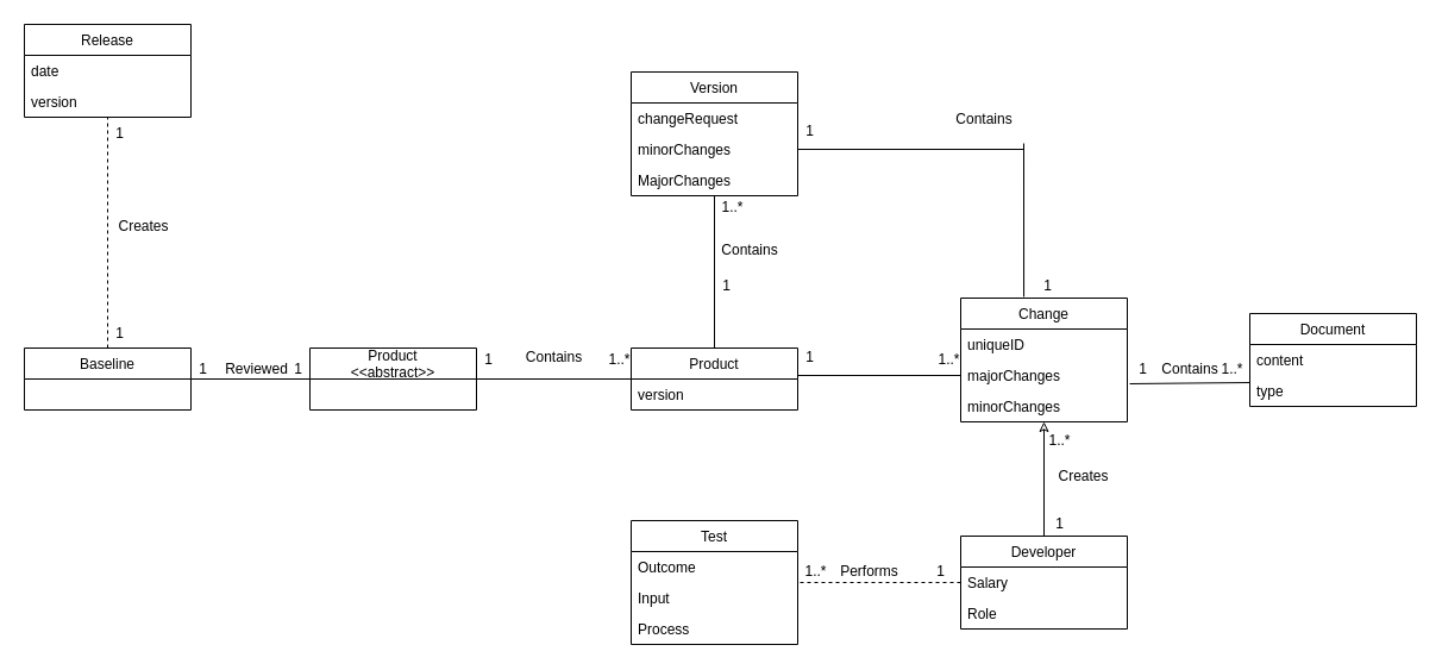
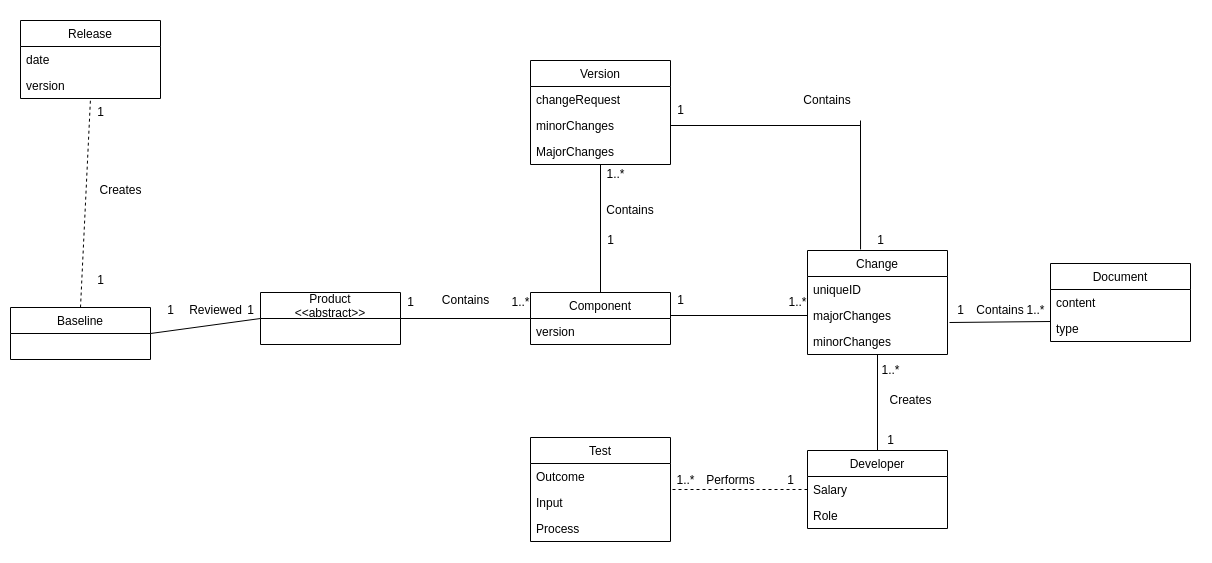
  <mxCell id="0" />
  <mxCell id="1" parent="0" />
  <mxCell id="2" value="" style="endArrow=none;html=1;exitX=1;exitY=0.5;exitDx=0;exitDy=0;entryX=0;entryY=0.5;entryDx=0;entryDy=0;" edge="1" parent="1" source="60" target="61"><mxGeometry width="50" height="50" relative="1" as="geometry"><mxPoint x="400" y="289" as="sourcePoint" /><mxPoint x="530" y="315" as="targetPoint" /></mxGeometry></mxCell>
  <mxCell id="3" value="1" style="text;html=1;align=center;verticalAlign=middle;resizable=0;points=[];autosize=1;" vertex="1" parent="1"><mxGeometry x="400" y="292" width="20" height="20" as="geometry" /></mxCell>
  <mxCell id="4" value="&lt;div&gt;1..*&lt;/div&gt;" style="text;html=1;align=center;verticalAlign=middle;resizable=0;points=[];autosize=1;" vertex="1" parent="1"><mxGeometry x="505" y="292" width="30" height="20" as="geometry" /></mxCell>
  <mxCell id="5" value="Contains" style="text;html=1;align=center;verticalAlign=middle;resizable=0;points=[];autosize=1;" vertex="1" parent="1"><mxGeometry x="430" y="290" width="70" height="20" as="geometry" /></mxCell>
  <mxCell id="6" value="1" style="text;html=1;align=center;verticalAlign=middle;resizable=0;points=[];autosize=1;" vertex="1" parent="1"><mxGeometry x="160" y="300" width="20" height="20" as="geometry" /></mxCell>
  <mxCell id="7" value="1" style="text;html=1;align=center;verticalAlign=middle;resizable=0;points=[];autosize=1;" vertex="1" parent="1"><mxGeometry x="240" y="300" width="20" height="20" as="geometry" /></mxCell>
  <mxCell id="8" value="" style="endArrow=none;html=1;entryX=0;entryY=0.5;entryDx=0;entryDy=0;exitX=1;exitY=0.5;exitDx=0;exitDy=0;" edge="1" parent="1" source="59" target="60"><mxGeometry width="50" height="50" relative="1" as="geometry"><mxPoint x="160" y="289" as="sourcePoint" /><mxPoint x="260" y="289" as="targetPoint" /></mxGeometry></mxCell>
  <mxCell id="9" value="Reviewed" style="text;html=1;align=center;verticalAlign=middle;resizable=0;points=[];autosize=1;" vertex="1" parent="1"><mxGeometry x="180" y="300" width="70" height="20" as="geometry" /></mxCell>
  <mxCell id="10" value="Version" style="swimlane;fontStyle=0;childLayout=stackLayout;horizontal=1;startSize=26;fillColor=none;horizontalStack=0;resizeParent=1;resizeParentMax=0;resizeLast=0;collapsible=1;marginBottom=0;" vertex="1" parent="1"><mxGeometry x="530" y="60" width="140" height="104" as="geometry" /></mxCell>
  <mxCell id="11" value="changeRequest" style="text;strokeColor=none;fillColor=none;align=left;verticalAlign=top;spacingLeft=4;spacingRight=4;overflow=hidden;rotatable=0;points=[[0,0.5],[1,0.5]];portConstraint=eastwest;" vertex="1" parent="10"><mxGeometry y="26" width="140" height="26" as="geometry" /></mxCell>
  <mxCell id="12" value="minorChanges" style="text;strokeColor=none;fillColor=none;align=left;verticalAlign=top;spacingLeft=4;spacingRight=4;overflow=hidden;rotatable=0;points=[[0,0.5],[1,0.5]];portConstraint=eastwest;" vertex="1" parent="10"><mxGeometry y="52" width="140" height="26" as="geometry" /></mxCell>
  <mxCell id="13" value="MajorChanges" style="text;strokeColor=none;fillColor=none;align=left;verticalAlign=top;spacingLeft=4;spacingRight=4;overflow=hidden;rotatable=0;points=[[0,0.5],[1,0.5]];portConstraint=eastwest;" vertex="1" parent="10"><mxGeometry y="78" width="140" height="26" as="geometry" /></mxCell>
  <mxCell id="14" value="" style="endArrow=none;html=1;entryX=0.5;entryY=1;entryDx=0;entryDy=0;exitX=0.5;exitY=0;exitDx=0;exitDy=0;" edge="1" parent="1" source="61" target="10"><mxGeometry width="50" height="50" relative="1" as="geometry"><mxPoint x="570" y="250" as="sourcePoint" /><mxPoint x="620" y="200" as="targetPoint" /></mxGeometry></mxCell>
  <mxCell id="15" value="1..*" style="text;html=1;align=center;verticalAlign=middle;resizable=0;points=[];autosize=1;" vertex="1" parent="1"><mxGeometry x="600" y="164" width="30" height="20" as="geometry" /></mxCell>
  <mxCell id="16" value="1" style="text;html=1;align=center;verticalAlign=middle;resizable=0;points=[];autosize=1;" vertex="1" parent="1"><mxGeometry x="600" y="230" width="20" height="20" as="geometry" /></mxCell>
  <mxCell id="17" value="Contains" style="text;html=1;strokeColor=none;fillColor=none;align=center;verticalAlign=middle;whiteSpace=wrap;rounded=0;" vertex="1" parent="1"><mxGeometry x="610" y="200" width="40" height="20" as="geometry" /></mxCell>
  <mxCell id="18" value="Release" style="swimlane;fontStyle=0;childLayout=stackLayout;horizontal=1;startSize=26;fillColor=none;horizontalStack=0;resizeParent=1;resizeParentMax=0;resizeLast=0;collapsible=1;marginBottom=0;" vertex="1" parent="1"><mxGeometry x="20" y="20" width="140" height="78" as="geometry" /></mxCell>
  <mxCell id="19" value="date" style="text;strokeColor=none;fillColor=none;align=left;verticalAlign=top;spacingLeft=4;spacingRight=4;overflow=hidden;rotatable=0;points=[[0,0.5],[1,0.5]];portConstraint=eastwest;" vertex="1" parent="18"><mxGeometry y="26" width="140" height="26" as="geometry" /></mxCell>
  <mxCell id="20" value="version" style="text;strokeColor=none;fillColor=none;align=left;verticalAlign=top;spacingLeft=4;spacingRight=4;overflow=hidden;rotatable=0;points=[[0,0.5],[1,0.5]];portConstraint=eastwest;" vertex="1" parent="18"><mxGeometry y="52" width="140" height="26" as="geometry" /></mxCell>
  <mxCell id="21" value="" style="endArrow=none;html=1;entryX=0.5;entryY=1;entryDx=0;entryDy=0;exitX=0.5;exitY=0;exitDx=0;exitDy=0;dashed=1;" edge="1" parent="1" source="59" target="18"><mxGeometry width="50" height="50" relative="1" as="geometry"><mxPoint x="190" y="220" as="sourcePoint" /><mxPoint x="91.96" y="124.988" as="targetPoint" /></mxGeometry></mxCell>
  <mxCell id="22" value="1" style="text;html=1;align=center;verticalAlign=middle;resizable=0;points=[];autosize=1;" vertex="1" parent="1"><mxGeometry x="90" y="102" width="20" height="20" as="geometry" /></mxCell>
  <mxCell id="23" value="1" style="text;html=1;align=center;verticalAlign=middle;resizable=0;points=[];autosize=1;" vertex="1" parent="1"><mxGeometry x="90" y="270" width="20" height="20" as="geometry" /></mxCell>
  <mxCell id="24" value="Creates" style="text;html=1;align=center;verticalAlign=middle;resizable=0;points=[];autosize=1;" vertex="1" parent="1"><mxGeometry x="90" y="180" width="60" height="20" as="geometry" /></mxCell>
  <mxCell id="25" value="Change" style="swimlane;fontStyle=0;childLayout=stackLayout;horizontal=1;startSize=26;fillColor=none;horizontalStack=0;resizeParent=1;resizeParentMax=0;resizeLast=0;collapsible=1;marginBottom=0;" vertex="1" parent="1"><mxGeometry x="807" y="250" width="140" height="104" as="geometry" /></mxCell>
  <mxCell id="26" value="uniqueID" style="text;strokeColor=none;fillColor=none;align=left;verticalAlign=top;spacingLeft=4;spacingRight=4;overflow=hidden;rotatable=0;points=[[0,0.5],[1,0.5]];portConstraint=eastwest;" vertex="1" parent="25"><mxGeometry y="26" width="140" height="26" as="geometry" /></mxCell>
  <mxCell id="27" value="majorChanges" style="text;strokeColor=none;fillColor=none;align=left;verticalAlign=top;spacingLeft=4;spacingRight=4;overflow=hidden;rotatable=0;points=[[0,0.5],[1,0.5]];portConstraint=eastwest;" vertex="1" parent="25"><mxGeometry y="52" width="140" height="26" as="geometry" /></mxCell>
  <mxCell id="28" value="minorChanges" style="text;strokeColor=none;fillColor=none;align=left;verticalAlign=top;spacingLeft=4;spacingRight=4;overflow=hidden;rotatable=0;points=[[0,0.5],[1,0.5]];portConstraint=eastwest;" vertex="1" parent="25"><mxGeometry y="78" width="140" height="26" as="geometry" /></mxCell>
  <mxCell id="29" value="" style="endArrow=none;html=1;entryX=0;entryY=0.5;entryDx=0;entryDy=0;exitX=1;exitY=0.5;exitDx=0;exitDy=0;" edge="1" parent="1" target="27"><mxGeometry width="50" height="50" relative="1" as="geometry"><mxPoint x="670" y="315" as="sourcePoint" /><mxPoint x="790" y="180" as="targetPoint" /></mxGeometry></mxCell>
  <mxCell id="30" value="1" style="text;html=1;align=center;verticalAlign=middle;resizable=0;points=[];autosize=1;" vertex="1" parent="1"><mxGeometry x="670" y="290" width="20" height="20" as="geometry" /></mxCell>
  <mxCell id="31" value="&lt;div&gt;1..*&lt;/div&gt;" style="text;html=1;align=center;verticalAlign=middle;resizable=0;points=[];autosize=1;" vertex="1" parent="1"><mxGeometry x="782" y="292" width="30" height="20" as="geometry" /></mxCell>
  <mxCell id="32" value="Document" style="swimlane;fontStyle=0;childLayout=stackLayout;horizontal=1;startSize=26;fillColor=none;horizontalStack=0;resizeParent=1;resizeParentMax=0;resizeLast=0;collapsible=1;marginBottom=0;" vertex="1" parent="1"><mxGeometry x="1050" y="263" width="140" height="78" as="geometry" /></mxCell>
  <mxCell id="33" value="content" style="text;strokeColor=none;fillColor=none;align=left;verticalAlign=top;spacingLeft=4;spacingRight=4;overflow=hidden;rotatable=0;points=[[0,0.5],[1,0.5]];portConstraint=eastwest;" vertex="1" parent="32"><mxGeometry y="26" width="140" height="26" as="geometry" /></mxCell>
  <mxCell id="34" value="type" style="text;strokeColor=none;fillColor=none;align=left;verticalAlign=top;spacingLeft=4;spacingRight=4;overflow=hidden;rotatable=0;points=[[0,0.5],[1,0.5]];portConstraint=eastwest;" vertex="1" parent="32"><mxGeometry y="52" width="140" height="26" as="geometry" /></mxCell>
  <mxCell id="35" value="Contains" style="text;html=1;strokeColor=none;fillColor=none;align=center;verticalAlign=middle;whiteSpace=wrap;rounded=0;" vertex="1" parent="1"><mxGeometry x="980" y="300" width="40" height="20" as="geometry" /></mxCell>
  <mxCell id="36" value="1" style="text;html=1;align=center;verticalAlign=middle;resizable=0;points=[];autosize=1;" vertex="1" parent="1"><mxGeometry x="950" y="300" width="20" height="20" as="geometry" /></mxCell>
  <mxCell id="37" value="1..*" style="text;html=1;align=center;verticalAlign=middle;resizable=0;points=[];autosize=1;" vertex="1" parent="1"><mxGeometry x="1020" y="300" width="30" height="20" as="geometry" /></mxCell>
  <mxCell id="38" value="" style="endArrow=none;html=1;entryX=1;entryY=1.05;entryDx=0;entryDy=0;entryPerimeter=0;exitX=-0.05;exitY=1.1;exitDx=0;exitDy=0;exitPerimeter=0;" edge="1" parent="1" source="36" target="37"><mxGeometry width="50" height="50" relative="1" as="geometry"><mxPoint x="990" y="440" as="sourcePoint" /><mxPoint x="1040" y="390" as="targetPoint" /></mxGeometry></mxCell>
  <mxCell id="39" value="Contains" style="text;html=1;strokeColor=none;fillColor=none;align=center;verticalAlign=middle;whiteSpace=wrap;rounded=0;" vertex="1" parent="1"><mxGeometry x="807" y="90" width="40" height="20" as="geometry" /></mxCell>
  <mxCell id="40" value="" style="endArrow=none;html=1;exitX=1;exitY=0.5;exitDx=0;exitDy=0;" edge="1" parent="1" source="12"><mxGeometry width="50" height="50" relative="1" as="geometry"><mxPoint x="800" y="120" as="sourcePoint" /><mxPoint x="860" y="125" as="targetPoint" /></mxGeometry></mxCell>
  <mxCell id="41" value="" style="endArrow=none;html=1;entryX=0.379;entryY=-0.01;entryDx=0;entryDy=0;entryPerimeter=0;" edge="1" parent="1" target="25"><mxGeometry width="50" height="50" relative="1" as="geometry"><mxPoint x="860" y="120" as="sourcePoint" /><mxPoint x="950" y="71.5" as="targetPoint" /></mxGeometry></mxCell>
  <mxCell id="42" value="1" style="text;html=1;align=center;verticalAlign=middle;resizable=0;points=[];autosize=1;" vertex="1" parent="1"><mxGeometry x="670" y="100" width="20" height="20" as="geometry" /></mxCell>
  <mxCell id="43" value="1" style="text;html=1;align=center;verticalAlign=middle;resizable=0;points=[];autosize=1;" vertex="1" parent="1"><mxGeometry x="870" y="230" width="20" height="20" as="geometry" /></mxCell>
- <mxCell id="44" style="edgeStyle=orthogonalEdgeStyle;rounded=0;orthogonalLoop=1;jettySize=auto;html=1;exitX=0.5;exitY=0;exitDx=0;exitDy=0;entryX=0.5;entryY=1;entryDx=0;entryDy=0;endArrow=classic;endFill=0;" edge="1" parent="1" source="45" target="25"><mxGeometry relative="1" as="geometry" /></mxCell>
+ <mxCell id="44" style="edgeStyle=orthogonalEdgeStyle;rounded=0;orthogonalLoop=1;jettySize=auto;html=1;exitX=0.5;exitY=0;exitDx=0;exitDy=0;entryX=0.5;entryY=1;entryDx=0;entryDy=0;endArrow=none;endFill=0;" edge="1" parent="1" source="45" target="25"><mxGeometry relative="1" as="geometry" /></mxCell>
  <mxCell id="45" value="Developer" style="swimlane;fontStyle=0;childLayout=stackLayout;horizontal=1;startSize=26;fillColor=none;horizontalStack=0;resizeParent=1;resizeParentMax=0;resizeLast=0;collapsible=1;marginBottom=0;" vertex="1" parent="1"><mxGeometry x="807" y="450" width="140" height="78" as="geometry" /></mxCell>
  <mxCell id="46" value="Salary" style="text;strokeColor=none;fillColor=none;align=left;verticalAlign=top;spacingLeft=4;spacingRight=4;overflow=hidden;rotatable=0;points=[[0,0.5],[1,0.5]];portConstraint=eastwest;" vertex="1" parent="45"><mxGeometry y="26" width="140" height="26" as="geometry" /></mxCell>
  <mxCell id="47" value="Role" style="text;strokeColor=none;fillColor=none;align=left;verticalAlign=top;spacingLeft=4;spacingRight=4;overflow=hidden;rotatable=0;points=[[0,0.5],[1,0.5]];portConstraint=eastwest;" vertex="1" parent="45"><mxGeometry y="52" width="140" height="26" as="geometry" /></mxCell>
  <mxCell id="48" value="&lt;div&gt;Creates&lt;/div&gt;" style="text;html=1;align=center;verticalAlign=middle;resizable=0;points=[];autosize=1;" vertex="1" parent="1"><mxGeometry x="880" y="390" width="60" height="20" as="geometry" /></mxCell>
  <mxCell id="49" value="1" style="text;html=1;align=center;verticalAlign=middle;resizable=0;points=[];autosize=1;" vertex="1" parent="1"><mxGeometry x="880" y="430" width="20" height="20" as="geometry" /></mxCell>
  <mxCell id="50" value="1..*" style="text;html=1;align=center;verticalAlign=middle;resizable=0;points=[];autosize=1;" vertex="1" parent="1"><mxGeometry x="875" y="360" width="30" height="20" as="geometry" /></mxCell>
  <mxCell id="51" value="Test" style="swimlane;fontStyle=0;childLayout=stackLayout;horizontal=1;startSize=26;fillColor=none;horizontalStack=0;resizeParent=1;resizeParentMax=0;resizeLast=0;collapsible=1;marginBottom=0;" vertex="1" parent="1"><mxGeometry x="530" y="437" width="140" height="104" as="geometry" /></mxCell>
  <mxCell id="52" value="Outcome" style="text;strokeColor=none;fillColor=none;align=left;verticalAlign=top;spacingLeft=4;spacingRight=4;overflow=hidden;rotatable=0;points=[[0,0.5],[1,0.5]];portConstraint=eastwest;" vertex="1" parent="51"><mxGeometry y="26" width="140" height="26" as="geometry" /></mxCell>
  <mxCell id="53" value="Input" style="text;strokeColor=none;fillColor=none;align=left;verticalAlign=top;spacingLeft=4;spacingRight=4;overflow=hidden;rotatable=0;points=[[0,0.5],[1,0.5]];portConstraint=eastwest;" vertex="1" parent="51"><mxGeometry y="52" width="140" height="26" as="geometry" /></mxCell>
  <mxCell id="54" value="Process" style="text;strokeColor=none;fillColor=none;align=left;verticalAlign=top;spacingLeft=4;spacingRight=4;overflow=hidden;rotatable=0;points=[[0,0.5],[1,0.5]];portConstraint=eastwest;" vertex="1" parent="51"><mxGeometry y="78" width="140" height="26" as="geometry" /></mxCell>
  <mxCell id="55" style="edgeStyle=orthogonalEdgeStyle;rounded=0;orthogonalLoop=1;jettySize=auto;html=1;exitX=0;exitY=0.5;exitDx=0;exitDy=0;entryX=1;entryY=0.5;entryDx=0;entryDy=0;endArrow=none;endFill=0;dashed=1;" edge="1" parent="1" source="46" target="51"><mxGeometry relative="1" as="geometry" /></mxCell>
  <mxCell id="56" value="Performs" style="text;html=1;align=center;verticalAlign=middle;resizable=0;points=[];autosize=1;" vertex="1" parent="1"><mxGeometry x="695" y="470" width="70" height="20" as="geometry" /></mxCell>
  <mxCell id="57" value="1" style="text;html=1;align=center;verticalAlign=middle;resizable=0;points=[];autosize=1;" vertex="1" parent="1"><mxGeometry x="780" y="470" width="20" height="20" as="geometry" /></mxCell>
  <mxCell id="58" value="&lt;div&gt;1..*&lt;/div&gt;" style="text;html=1;align=center;verticalAlign=middle;resizable=0;points=[];autosize=1;" vertex="1" parent="1"><mxGeometry x="670" y="470" width="30" height="20" as="geometry" /></mxCell>
- <mxCell id="59" value="Baseline" style="swimlane;fontStyle=0;childLayout=stackLayout;horizontal=1;startSize=26;fillColor=none;horizontalStack=0;resizeParent=1;resizeParentMax=0;resizeLast=0;collapsible=1;marginBottom=0;" vertex="1" parent="1"><mxGeometry x="20" y="292" width="140" height="52" as="geometry" /></mxCell>
+ <mxCell id="59" value="Baseline" style="swimlane;fontStyle=0;childLayout=stackLayout;horizontal=1;startSize=26;fillColor=none;horizontalStack=0;resizeParent=1;resizeParentMax=0;resizeLast=0;collapsible=1;marginBottom=0;" vertex="1" parent="1"><mxGeometry x="10" y="307" width="140" height="52" as="geometry" /></mxCell>
  <mxCell id="60" value="Product&#10;&lt;&lt;abstract&gt;&gt;" style="swimlane;fontStyle=0;childLayout=stackLayout;horizontal=1;startSize=26;fillColor=none;horizontalStack=0;resizeParent=1;resizeParentMax=0;resizeLast=0;collapsible=1;marginBottom=0;" vertex="1" parent="1"><mxGeometry x="260" y="292" width="140" height="52" as="geometry" /></mxCell>
- <mxCell id="61" value="Product" style="swimlane;fontStyle=0;childLayout=stackLayout;horizontal=1;startSize=26;fillColor=none;horizontalStack=0;resizeParent=1;resizeParentMax=0;resizeLast=0;collapsible=1;marginBottom=0;" vertex="1" parent="1"><mxGeometry x="530" y="292" width="140" height="52" as="geometry" /></mxCell>
+ <mxCell id="61" value="Component" style="swimlane;fontStyle=0;childLayout=stackLayout;horizontal=1;startSize=26;fillColor=none;horizontalStack=0;resizeParent=1;resizeParentMax=0;resizeLast=0;collapsible=1;marginBottom=0;" vertex="1" parent="1"><mxGeometry x="530" y="292" width="140" height="52" as="geometry" /></mxCell>
  <mxCell id="62" value="version" style="text;strokeColor=none;fillColor=none;align=left;verticalAlign=top;spacingLeft=4;spacingRight=4;overflow=hidden;rotatable=0;points=[[0,0.5],[1,0.5]];portConstraint=eastwest;" vertex="1" parent="61"><mxGeometry y="26" width="140" height="26" as="geometry" /></mxCell>
